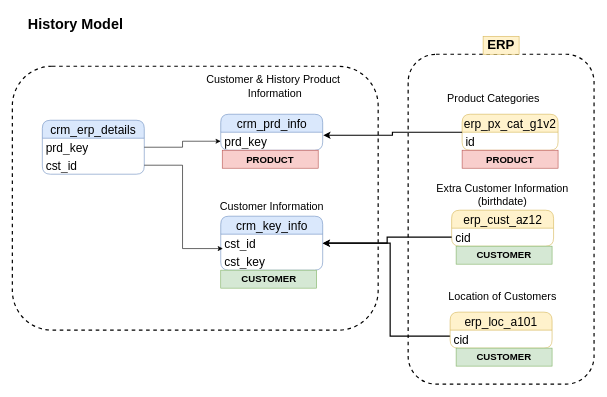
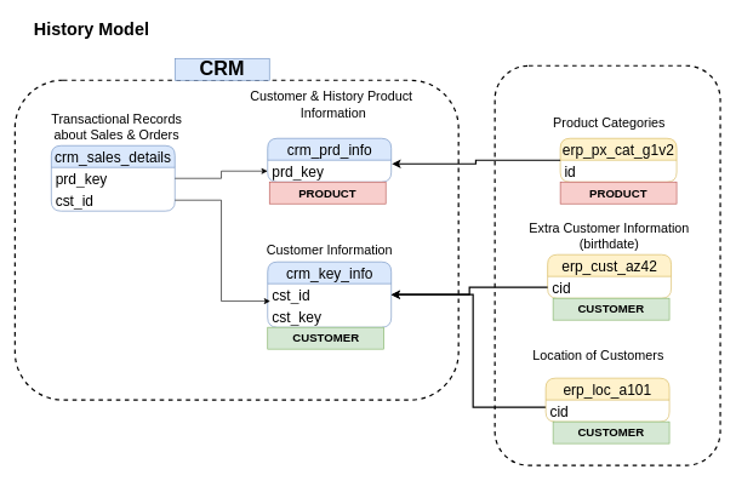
  <mxCell id="0" />
  <mxCell id="1" parent="0" />
  <mxCell id="2" value="History Model" style="text;strokeColor=none;fillColor=none;html=1;fontSize=24;fontStyle=1;verticalAlign=middle;align=center;" parent="1" vertex="1"><mxGeometry x="75" y="20" width="100" height="40" as="geometry" /></mxCell>
  <mxCell id="3" value="crm_key_info" style="swimlane;fontStyle=0;childLayout=stackLayout;horizontal=1;startSize=30;horizontalStack=0;resizeParent=1;resizeParentMax=0;resizeLast=0;collapsible=1;marginBottom=0;whiteSpace=wrap;html=1;fillColor=#dae8fc;strokeColor=#6c8ebf;rounded=1;fontSize=20;" parent="1" vertex="1"><mxGeometry x="367.5" y="360" width="170" height="90" as="geometry" /></mxCell>
  <mxCell id="4" value="cst_id" style="text;strokeColor=none;fillColor=none;align=left;verticalAlign=middle;spacingLeft=4;spacingRight=4;overflow=hidden;points=[[0,0.5],[1,0.5]];portConstraint=eastwest;rotatable=0;whiteSpace=wrap;html=1;fontSize=20;" parent="3" vertex="1"><mxGeometry y="30" width="170" height="30" as="geometry" /></mxCell>
  <mxCell id="5" value="cst_key" style="text;strokeColor=none;fillColor=none;align=left;verticalAlign=middle;spacingLeft=4;spacingRight=4;overflow=hidden;points=[[0,0.5],[1,0.5]];portConstraint=eastwest;rotatable=0;whiteSpace=wrap;html=1;fontSize=20;" parent="3" vertex="1"><mxGeometry y="60" width="170" height="30" as="geometry" /></mxCell>
  <mxCell id="6" value="crm_prd_info" style="swimlane;fontStyle=0;childLayout=stackLayout;horizontal=1;startSize=30;horizontalStack=0;resizeParent=1;resizeParentMax=0;resizeLast=0;collapsible=1;marginBottom=0;whiteSpace=wrap;html=1;fillColor=#dae8fc;strokeColor=#6c8ebf;rounded=1;fontSize=20;" parent="1" vertex="1"><mxGeometry x="367.5" y="190" width="170" height="60" as="geometry" /></mxCell>
  <mxCell id="7" value="prd_key" style="text;strokeColor=none;fillColor=none;align=left;verticalAlign=middle;spacingLeft=4;spacingRight=4;overflow=hidden;points=[[0,0.5],[1,0.5]];portConstraint=eastwest;rotatable=0;whiteSpace=wrap;html=1;fontSize=20;" parent="6" vertex="1"><mxGeometry y="30" width="170" height="30" as="geometry" /></mxCell>
+ <mxCell id="8" value="Transactional Records about Sales &amp;amp; Orders" style="text;html=1;align=center;verticalAlign=middle;whiteSpace=wrap;rounded=0;fontSize=18;" parent="1" vertex="1"><mxGeometry x="60" y="160" width="200" height="30" as="geometry" /></mxCell>
  <mxCell id="9" value="Customer Information" style="text;html=1;align=center;verticalAlign=middle;whiteSpace=wrap;rounded=0;fontSize=18;" parent="1" vertex="1"><mxGeometry x="352.5" y="330" width="200" height="30" as="geometry" /></mxCell>
  <mxCell id="10" value="Customer &amp;amp; History Product&lt;div&gt;&amp;nbsp;Information&lt;/div&gt;" style="text;html=1;align=center;verticalAlign=middle;whiteSpace=wrap;rounded=0;fontSize=18;" parent="1" vertex="1"><mxGeometry x="337.5" y="129" width="235" height="30" as="geometry" /></mxCell>
- <mxCell id="11" value="crm_erp_details" style="swimlane;fontStyle=0;childLayout=stackLayout;horizontal=1;startSize=30;horizontalStack=0;resizeParent=1;resizeParentMax=0;resizeLast=0;collapsible=1;marginBottom=0;whiteSpace=wrap;html=1;fillColor=#dae8fc;strokeColor=#6c8ebf;rounded=1;fontSize=20;" parent="1" vertex="1"><mxGeometry x="70" y="200" width="170" height="90" as="geometry" /></mxCell>
+ <mxCell id="11" value="crm_sales_details" style="swimlane;fontStyle=0;childLayout=stackLayout;horizontal=1;startSize=30;horizontalStack=0;resizeParent=1;resizeParentMax=0;resizeLast=0;collapsible=1;marginBottom=0;whiteSpace=wrap;html=1;fillColor=#dae8fc;strokeColor=#6c8ebf;rounded=1;fontSize=20;" parent="1" vertex="1"><mxGeometry x="70" y="200" width="170" height="90" as="geometry" /></mxCell>
  <mxCell id="12" value="prd_key" style="text;strokeColor=none;fillColor=none;align=left;verticalAlign=middle;spacingLeft=4;spacingRight=4;overflow=hidden;points=[[0,0.5],[1,0.5]];portConstraint=eastwest;rotatable=0;whiteSpace=wrap;html=1;fontSize=20;" parent="11" vertex="1"><mxGeometry y="30" width="170" height="30" as="geometry" /></mxCell>
  <mxCell id="13" value="cst_id" style="text;strokeColor=none;fillColor=none;align=left;verticalAlign=middle;spacingLeft=4;spacingRight=4;overflow=hidden;points=[[0,0.5],[1,0.5]];portConstraint=eastwest;rotatable=0;whiteSpace=wrap;html=1;fontSize=20;" parent="11" vertex="1"><mxGeometry y="60" width="170" height="30" as="geometry" /></mxCell>
  <mxCell id="14" style="edgeStyle=orthogonalEdgeStyle;rounded=0;orthogonalLoop=1;jettySize=auto;html=1;entryX=0;entryY=0.5;entryDx=0;entryDy=0;" parent="1" source="12" target="7" edge="1"><mxGeometry relative="1" as="geometry" /></mxCell>
  <mxCell id="15" style="edgeStyle=orthogonalEdgeStyle;rounded=0;orthogonalLoop=1;jettySize=auto;html=1;entryX=0.021;entryY=0.8;entryDx=0;entryDy=0;entryPerimeter=0;" parent="1" source="13" target="4" edge="1"><mxGeometry relative="1" as="geometry" /></mxCell>
- <mxCell id="16" value="erp_cust_az12" style="swimlane;fontStyle=0;childLayout=stackLayout;horizontal=1;startSize=30;horizontalStack=0;resizeParent=1;resizeParentMax=0;resizeLast=0;collapsible=1;marginBottom=0;whiteSpace=wrap;html=1;fillColor=#fff2cc;strokeColor=#d6b656;rounded=1;fontSize=20;" parent="1" vertex="1"><mxGeometry x="752.5" y="350" width="170" height="60" as="geometry" /></mxCell>
+ <mxCell id="16" value="erp_cust_az42" style="swimlane;fontStyle=0;childLayout=stackLayout;horizontal=1;startSize=30;horizontalStack=0;resizeParent=1;resizeParentMax=0;resizeLast=0;collapsible=1;marginBottom=0;whiteSpace=wrap;html=1;fillColor=#fff2cc;strokeColor=#d6b656;rounded=1;fontSize=20;" parent="1" vertex="1"><mxGeometry x="752.5" y="350" width="170" height="60" as="geometry" /></mxCell>
  <mxCell id="17" value="cid" style="text;strokeColor=none;fillColor=none;align=left;verticalAlign=middle;spacingLeft=4;spacingRight=4;overflow=hidden;points=[[0,0.5],[1,0.5]];portConstraint=eastwest;rotatable=0;whiteSpace=wrap;html=1;fontSize=20;" parent="16" vertex="1"><mxGeometry y="30" width="170" height="30" as="geometry" /></mxCell>
  <mxCell id="18" value="Extra Customer Information (birthdate)" style="text;html=1;align=center;verticalAlign=middle;whiteSpace=wrap;rounded=0;fontSize=18;" parent="1" vertex="1"><mxGeometry x="720" y="310" width="235" height="30" as="geometry" /></mxCell>
  <mxCell id="19" style="edgeStyle=orthogonalEdgeStyle;rounded=0;orthogonalLoop=1;jettySize=auto;html=1;entryX=1;entryY=0.5;entryDx=0;entryDy=0;strokeWidth=2;" parent="1" source="17" target="4" edge="1"><mxGeometry relative="1" as="geometry" /></mxCell>
  <mxCell id="20" style="edgeStyle=orthogonalEdgeStyle;rounded=0;orthogonalLoop=1;jettySize=auto;html=1;entryX=1;entryY=0.5;entryDx=0;entryDy=0;strokeWidth=2;" parent="1" source="21" target="4" edge="1"><mxGeometry relative="1" as="geometry"><Array as="points"><mxPoint x="650" y="560" /><mxPoint x="650" y="405" /></Array></mxGeometry></mxCell>
  <mxCell id="21" value="erp_loc_a101" style="swimlane;fontStyle=0;childLayout=stackLayout;horizontal=1;startSize=30;horizontalStack=0;resizeParent=1;resizeParentMax=0;resizeLast=0;collapsible=1;marginBottom=0;whiteSpace=wrap;html=1;fillColor=#fff2cc;strokeColor=#d6b656;rounded=1;fontSize=20;" parent="1" vertex="1"><mxGeometry x="750" y="520" width="170" height="60" as="geometry" /></mxCell>
  <mxCell id="22" value="cid" style="text;strokeColor=none;fillColor=none;align=left;verticalAlign=middle;spacingLeft=4;spacingRight=4;overflow=hidden;points=[[0,0.5],[1,0.5]];portConstraint=eastwest;rotatable=0;whiteSpace=wrap;html=1;fontSize=20;" parent="21" vertex="1"><mxGeometry y="30" width="170" height="30" as="geometry" /></mxCell>
- <mxCell id="23" value="Location of Customers" style="text;html=1;align=center;verticalAlign=middle;whiteSpace=wrap;rounded=0;fontSize=18;" parent="1" vertex="1"><mxGeometry x="720" y="480" width="235" height="30" as="geometry" /></mxCell>
+ <mxCell id="23" value="Location of Customers" style="text;html=1;align=center;verticalAlign=middle;whiteSpace=wrap;rounded=0;fontSize=18;" parent="1" vertex="1"><mxGeometry x="705" y="475" width="235" height="30" as="geometry" /></mxCell>
  <mxCell id="24" value="erp_px_cat_g1v2" style="swimlane;fontStyle=0;childLayout=stackLayout;horizontal=1;startSize=30;horizontalStack=0;resizeParent=1;resizeParentMax=0;resizeLast=0;collapsible=1;marginBottom=0;whiteSpace=wrap;html=1;fillColor=#fff2cc;strokeColor=#d6b656;rounded=1;fontSize=20;" parent="1" vertex="1"><mxGeometry x="770" y="190" width="160" height="60" as="geometry" /></mxCell>
  <mxCell id="25" value="id" style="text;strokeColor=none;fillColor=none;align=left;verticalAlign=middle;spacingLeft=4;spacingRight=4;overflow=hidden;points=[[0,0.5],[1,0.5]];portConstraint=eastwest;rotatable=0;whiteSpace=wrap;html=1;fontSize=20;" parent="24" vertex="1"><mxGeometry y="30" width="160" height="30" as="geometry" /></mxCell>
- <mxCell id="26" value="Product Categories" style="text;html=1;align=center;verticalAlign=middle;whiteSpace=wrap;rounded=0;fontSize=18;" parent="1" vertex="1"><mxGeometry x="705" y="149" width="235" height="30" as="geometry" /></mxCell>
+ <mxCell id="26" value="Product Categories" style="text;html=1;align=center;verticalAlign=middle;whiteSpace=wrap;rounded=0;fontSize=18;" parent="1" vertex="1"><mxGeometry x="720" y="154" width="235" height="30" as="geometry" /></mxCell>
  <mxCell id="27" value="" style="rounded=1;whiteSpace=wrap;html=1;fillColor=none;dashed=1;strokeWidth=2;" parent="1" vertex="1"><mxGeometry x="20" y="110" width="610" height="440" as="geometry" /></mxCell>
  <mxCell id="28" style="edgeStyle=orthogonalEdgeStyle;rounded=0;orthogonalLoop=1;jettySize=auto;html=1;entryX=1.006;entryY=0.167;entryDx=0;entryDy=0;entryPerimeter=0;strokeWidth=2;" parent="1" source="24" target="7" edge="1"><mxGeometry relative="1" as="geometry" /></mxCell>
+ <mxCell id="29" value="CRM" style="text;html=1;align=center;verticalAlign=middle;whiteSpace=wrap;rounded=0;fillColor=#dae8fc;strokeColor=#6c8ebf;fontStyle=1;fontSize=27;" parent="1" vertex="1"><mxGeometry x="240" y="80" width="130" height="30" as="geometry" /></mxCell>
  <mxCell id="30" value="" style="rounded=1;whiteSpace=wrap;html=1;fillColor=none;dashed=1;strokeWidth=2;" parent="1" vertex="1"><mxGeometry x="680" y="90" width="310" height="550" as="geometry" /></mxCell>
- <mxCell id="31" value="ERP" style="text;html=1;align=center;verticalAlign=middle;whiteSpace=wrap;rounded=0;fillColor=#fff2cc;strokeColor=#d6b656;fontStyle=1;fontSize=22;" parent="1" vertex="1"><mxGeometry x="805" y="60" width="60" height="30" as="geometry" /></mxCell>
  <mxCell id="32" value="&lt;font style=&quot;font-size: 16px;&quot;&gt;&lt;b&gt;PRODUCT&lt;/b&gt;&lt;/font&gt;" style="text;html=1;align=center;verticalAlign=middle;whiteSpace=wrap;rounded=0;fillColor=#f8cecc;strokeColor=#b85450;" vertex="1" parent="1"><mxGeometry x="370" y="250" width="160" height="30" as="geometry" /></mxCell>
  <mxCell id="33" value="&lt;font style=&quot;font-size: 16px;&quot;&gt;&lt;b&gt;PRODUCT&lt;/b&gt;&lt;/font&gt;" style="text;html=1;align=center;verticalAlign=middle;whiteSpace=wrap;rounded=0;fillColor=#f8cecc;strokeColor=#b85450;" vertex="1" parent="1"><mxGeometry x="770" y="250" width="160" height="30" as="geometry" /></mxCell>
  <mxCell id="34" value="&lt;font style=&quot;font-size: 16px;&quot;&gt;&lt;b&gt;CUSTOMER&lt;/b&gt;&lt;/font&gt;" style="text;html=1;align=center;verticalAlign=middle;whiteSpace=wrap;rounded=0;fillColor=#d5e8d4;strokeColor=#82b366;" vertex="1" parent="1"><mxGeometry x="367.5" y="450" width="160" height="30" as="geometry" /></mxCell>
  <mxCell id="35" value="&lt;font style=&quot;font-size: 16px;&quot;&gt;&lt;b&gt;CUSTOMER&lt;/b&gt;&lt;/font&gt;" style="text;html=1;align=center;verticalAlign=middle;whiteSpace=wrap;rounded=0;fillColor=#d5e8d4;strokeColor=#82b366;" vertex="1" parent="1"><mxGeometry x="760" y="410" width="160" height="30" as="geometry" /></mxCell>
  <mxCell id="36" value="&lt;font style=&quot;font-size: 16px;&quot;&gt;&lt;b&gt;CUSTOMER&lt;/b&gt;&lt;/font&gt;" style="text;html=1;align=center;verticalAlign=middle;whiteSpace=wrap;rounded=0;fillColor=#d5e8d4;strokeColor=#82b366;" vertex="1" parent="1"><mxGeometry x="760" y="580" width="160" height="30" as="geometry" /></mxCell>
